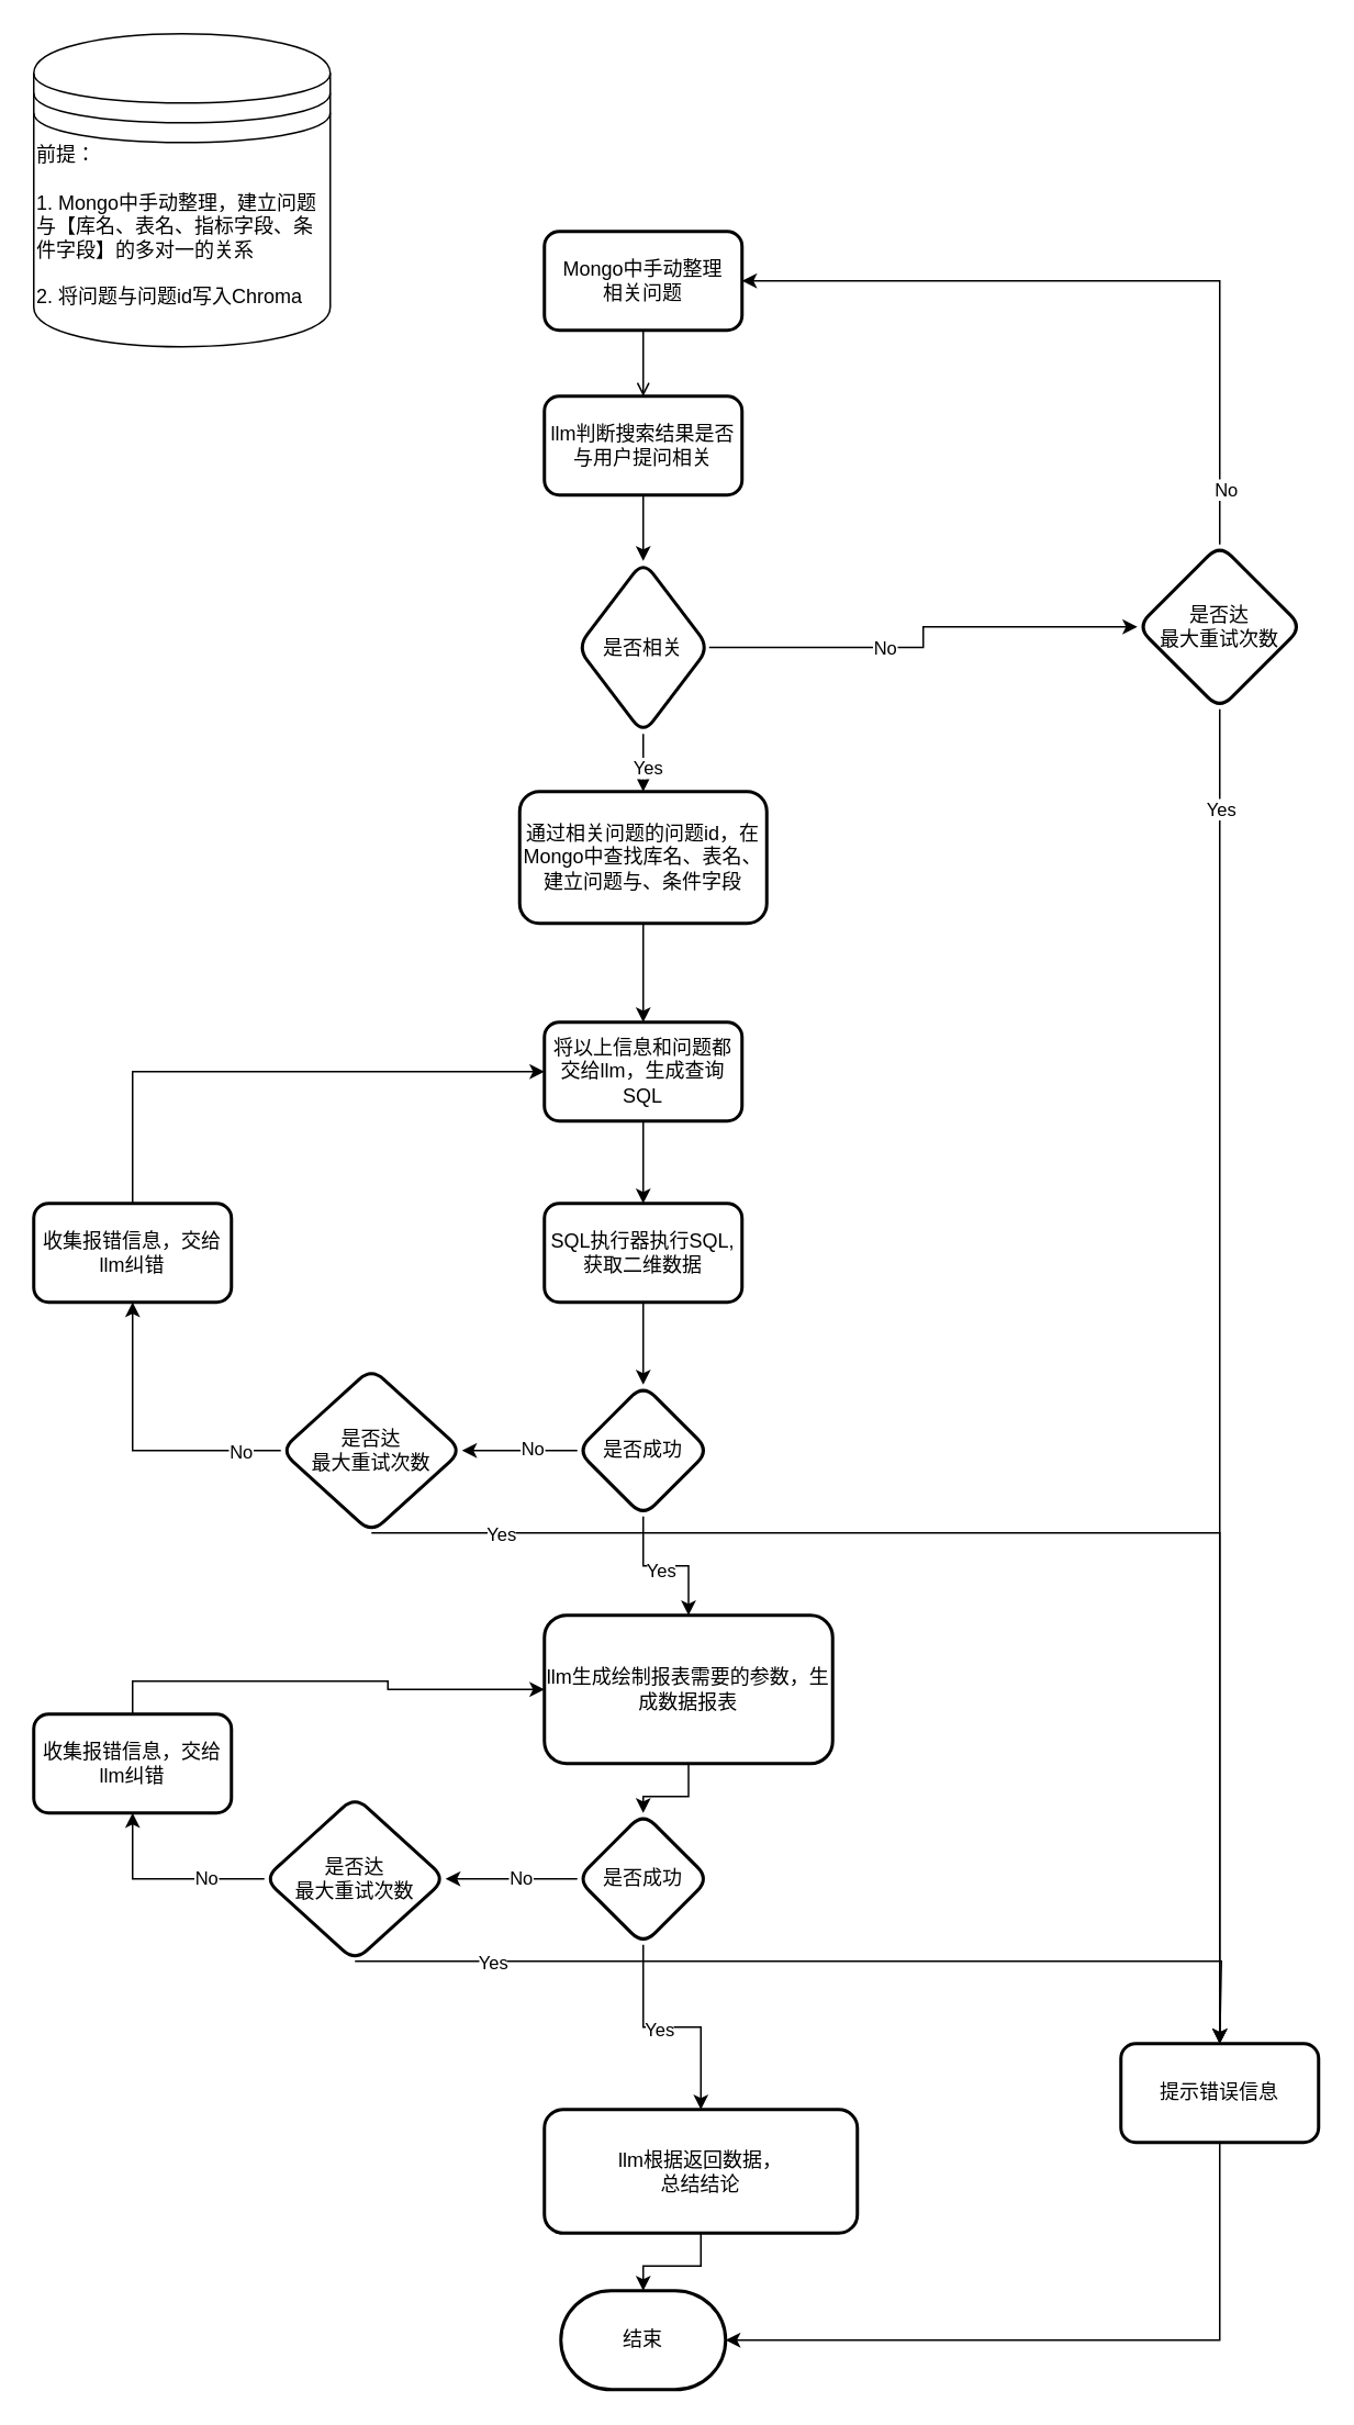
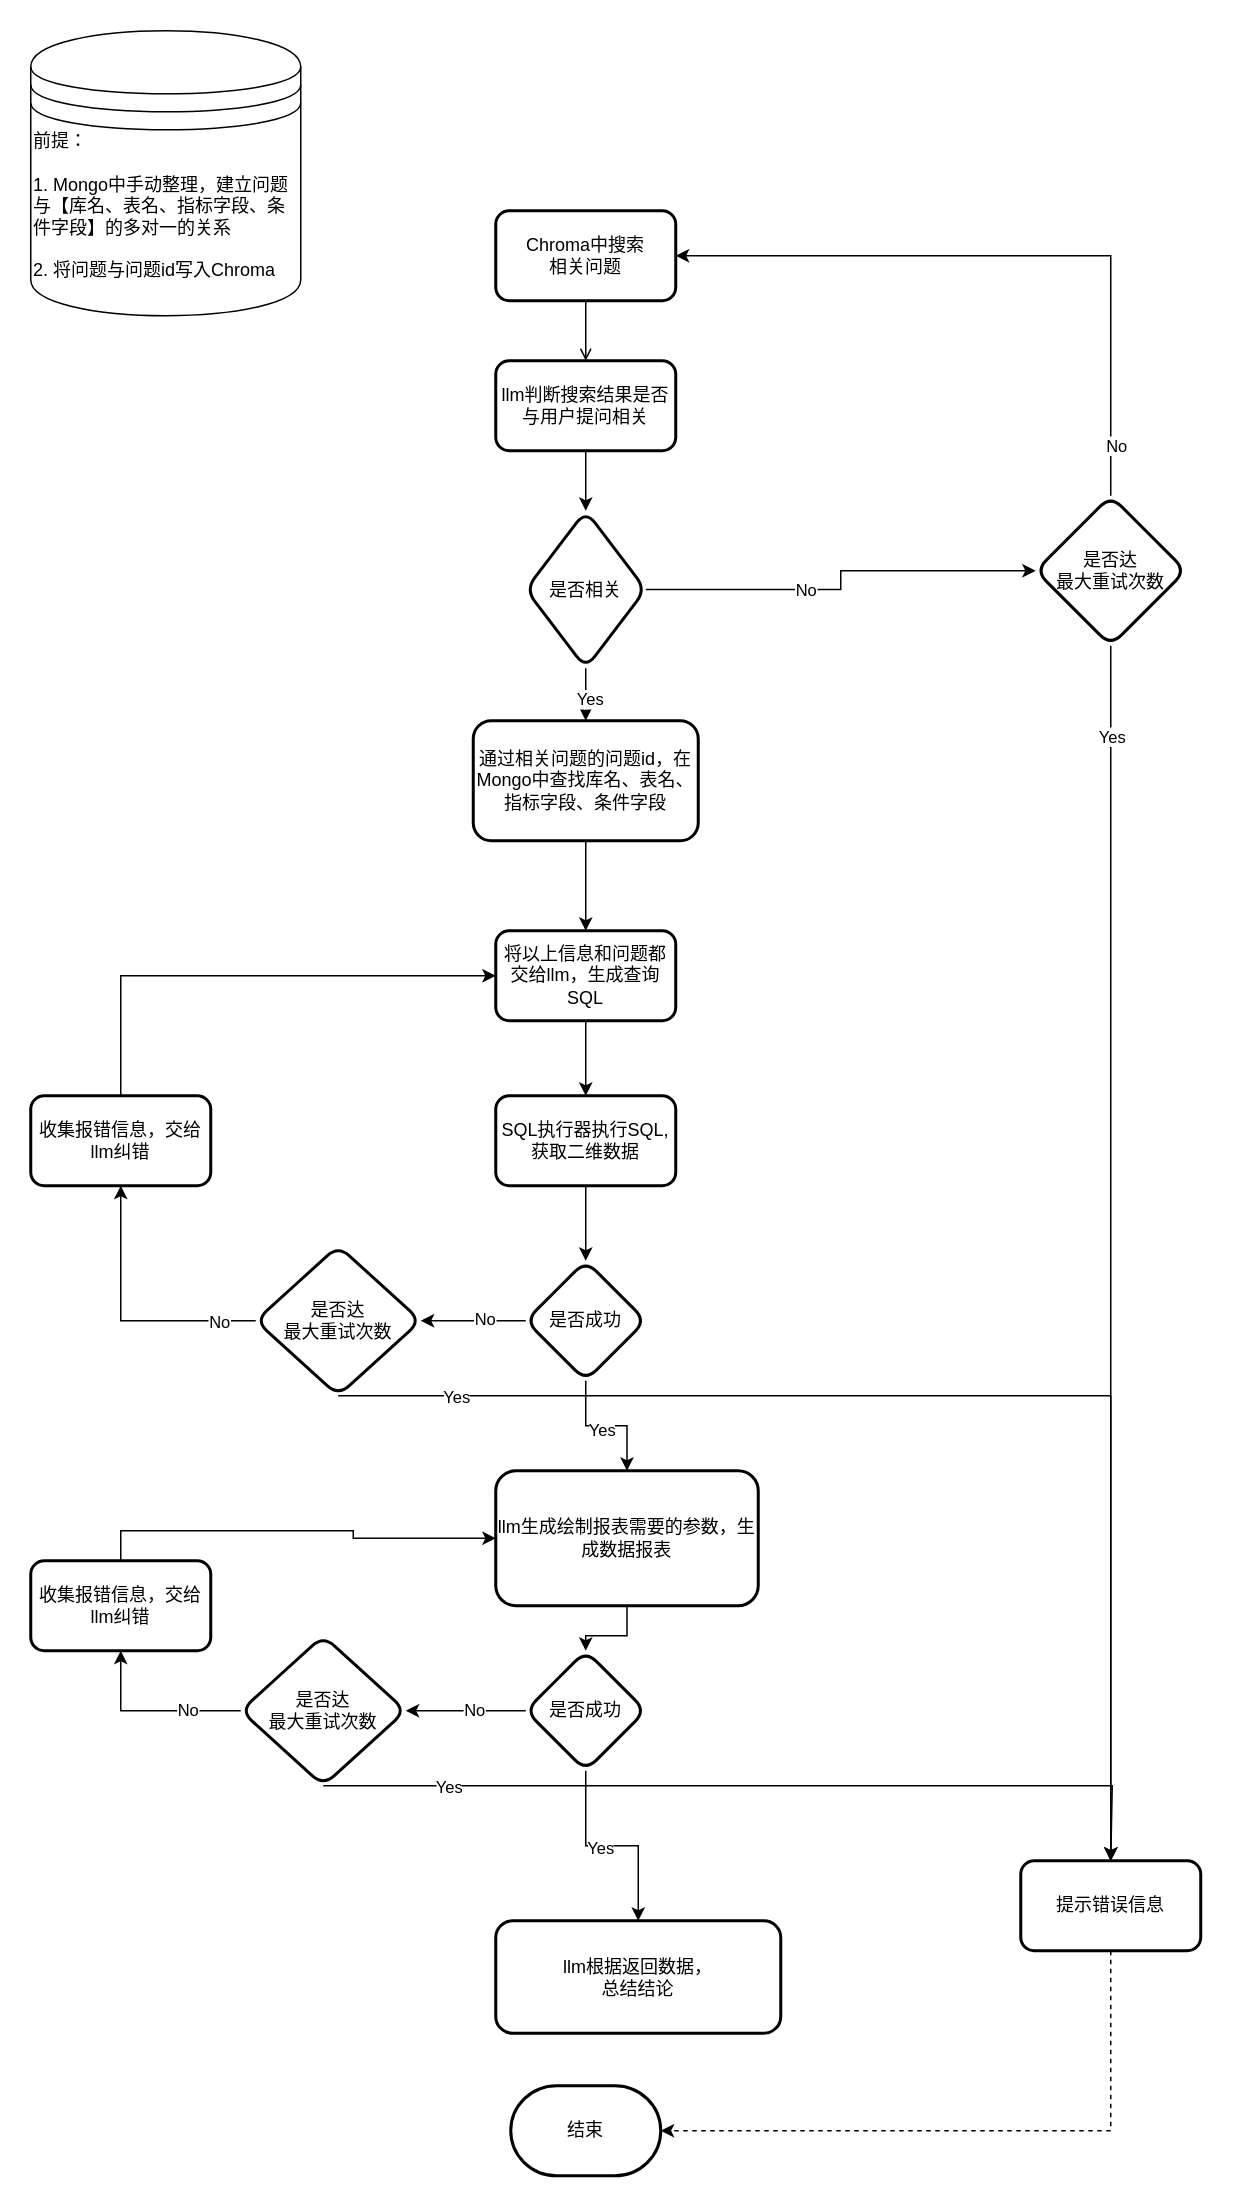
  <mxCell id="0" />
  <mxCell id="1" parent="0" />
  <mxCell id="2" value="&lt;div&gt;前提：&lt;/div&gt;&lt;div&gt;&lt;br&gt;&lt;/div&gt;1. Mongo中手动整理，建立问题与【库名、表名、指标字段、条件字段】的多对一的关系&lt;div&gt;&lt;br&gt;&lt;div&gt;2. 将问题与问题id写入Chroma&lt;/div&gt;&lt;/div&gt;" style="shape=datastore;whiteSpace=wrap;html=1;align=left;verticalAlign=top;" vertex="1" parent="1"><mxGeometry x="20" y="20" width="180" height="190" as="geometry" /></mxCell>
  <mxCell id="3" value="" style="edgeStyle=orthogonalEdgeStyle;rounded=0;orthogonalLoop=1;jettySize=auto;html=1;endArrow=open;" edge="1" parent="1" source="4" target="11"><mxGeometry relative="1" as="geometry" /></mxCell>
- <mxCell id="4" value="Mongo中手动整理&lt;div&gt;相关问题&lt;/div&gt;" style="rounded=1;whiteSpace=wrap;html=1;strokeWidth=2;" vertex="1" parent="1"><mxGeometry x="330" y="140" width="120" height="60" as="geometry" /></mxCell>
+ <mxCell id="4" value="Chroma中搜索&lt;div&gt;相关问题&lt;/div&gt;" style="rounded=1;whiteSpace=wrap;html=1;strokeWidth=2;" vertex="1" parent="1"><mxGeometry x="330" y="140" width="120" height="60" as="geometry" /></mxCell>
  <mxCell id="5" value="" style="edgeStyle=orthogonalEdgeStyle;rounded=0;orthogonalLoop=1;jettySize=auto;html=1;" edge="1" parent="1" source="9" target="13"><mxGeometry relative="1" as="geometry" /></mxCell>
  <mxCell id="6" value="Yes" style="edgeLabel;html=1;align=center;verticalAlign=middle;resizable=0;points=[];" vertex="1" connectable="0" parent="5"><mxGeometry x="-0.1" y="-2" relative="1" as="geometry"><mxPoint as="offset" /></mxGeometry></mxCell>
  <mxCell id="7" value="" style="edgeStyle=orthogonalEdgeStyle;rounded=0;orthogonalLoop=1;jettySize=auto;html=1;" edge="1" parent="1" source="9" target="32"><mxGeometry relative="1" as="geometry" /></mxCell>
  <mxCell id="8" value="No" style="edgeLabel;html=1;align=center;verticalAlign=middle;resizable=0;points=[];" vertex="1" connectable="0" parent="7"><mxGeometry x="-0.225" relative="1" as="geometry"><mxPoint as="offset" /></mxGeometry></mxCell>
  <mxCell id="9" value="是否相关" style="rhombus;whiteSpace=wrap;html=1;rounded=1;strokeWidth=2;" vertex="1" parent="1"><mxGeometry x="350" y="340" width="80" height="105" as="geometry" /></mxCell>
  <mxCell id="10" style="edgeStyle=orthogonalEdgeStyle;rounded=0;orthogonalLoop=1;jettySize=auto;html=1;exitX=0.5;exitY=1;exitDx=0;exitDy=0;" edge="1" parent="1" source="11" target="9"><mxGeometry relative="1" as="geometry" /></mxCell>
  <mxCell id="11" value="llm判断搜索结果是否与用户提问相关" style="whiteSpace=wrap;html=1;rounded=1;strokeWidth=2;" vertex="1" parent="1"><mxGeometry x="330" y="240" width="120" height="60" as="geometry" /></mxCell>
  <mxCell id="12" value="" style="edgeStyle=orthogonalEdgeStyle;rounded=0;orthogonalLoop=1;jettySize=auto;html=1;" edge="1" parent="1" source="13" target="15"><mxGeometry relative="1" as="geometry" /></mxCell>
- <mxCell id="13" value="通过相关问题的问题id，在Mongo中查找库名、表名、建立问题与、条件字段" style="whiteSpace=wrap;html=1;rounded=1;strokeWidth=2;" vertex="1" parent="1"><mxGeometry x="315" y="480" width="150" height="80" as="geometry" /></mxCell>
+ <mxCell id="13" value="通过相关问题的问题id，在Mongo中查找库名、表名、指标字段、条件字段" style="whiteSpace=wrap;html=1;rounded=1;strokeWidth=2;" vertex="1" parent="1"><mxGeometry x="315" y="480" width="150" height="80" as="geometry" /></mxCell>
  <mxCell id="14" value="" style="edgeStyle=orthogonalEdgeStyle;rounded=0;orthogonalLoop=1;jettySize=auto;html=1;" edge="1" parent="1" source="15" target="17"><mxGeometry relative="1" as="geometry" /></mxCell>
  <mxCell id="15" value="将以上信息和问题都交给llm，生成查询SQL" style="whiteSpace=wrap;html=1;rounded=1;strokeWidth=2;" vertex="1" parent="1"><mxGeometry x="330" y="620" width="120" height="60" as="geometry" /></mxCell>
  <mxCell id="16" value="" style="edgeStyle=orthogonalEdgeStyle;rounded=0;orthogonalLoop=1;jettySize=auto;html=1;" edge="1" parent="1" source="17" target="22"><mxGeometry relative="1" as="geometry" /></mxCell>
  <mxCell id="17" value="SQL执行器执行SQL,&lt;div&gt;获取二维数据&lt;/div&gt;" style="whiteSpace=wrap;html=1;rounded=1;strokeWidth=2;" vertex="1" parent="1"><mxGeometry x="330" y="730" width="120" height="60" as="geometry" /></mxCell>
  <mxCell id="18" value="" style="edgeStyle=orthogonalEdgeStyle;rounded=0;orthogonalLoop=1;jettySize=auto;html=1;" edge="1" parent="1" source="22" target="24"><mxGeometry relative="1" as="geometry" /></mxCell>
  <mxCell id="19" value="Yes" style="edgeLabel;html=1;align=center;verticalAlign=middle;resizable=0;points=[];" vertex="1" connectable="0" parent="18"><mxGeometry x="-0.089" y="-2" relative="1" as="geometry"><mxPoint as="offset" /></mxGeometry></mxCell>
  <mxCell id="20" style="edgeStyle=orthogonalEdgeStyle;rounded=0;orthogonalLoop=1;jettySize=auto;html=1;exitX=0;exitY=0.5;exitDx=0;exitDy=0;entryX=1;entryY=0.5;entryDx=0;entryDy=0;" edge="1" parent="1" source="22" target="48"><mxGeometry relative="1" as="geometry" /></mxCell>
  <mxCell id="21" value="No" style="edgeLabel;html=1;align=center;verticalAlign=middle;resizable=0;points=[];" vertex="1" connectable="0" parent="20"><mxGeometry x="-0.188" y="-2" relative="1" as="geometry"><mxPoint as="offset" /></mxGeometry></mxCell>
  <mxCell id="22" value="是否成功" style="rhombus;whiteSpace=wrap;html=1;rounded=1;strokeWidth=2;" vertex="1" parent="1"><mxGeometry x="350" y="840" width="80" height="80" as="geometry" /></mxCell>
  <mxCell id="23" style="edgeStyle=orthogonalEdgeStyle;rounded=0;orthogonalLoop=1;jettySize=auto;html=1;exitX=0.5;exitY=1;exitDx=0;exitDy=0;entryX=0.5;entryY=0;entryDx=0;entryDy=0;" edge="1" parent="1" source="24" target="41"><mxGeometry relative="1" as="geometry" /></mxCell>
  <mxCell id="24" value="llm生成绘制报表需要的参数，生成数据报表" style="whiteSpace=wrap;html=1;rounded=1;strokeWidth=2;" vertex="1" parent="1"><mxGeometry x="330" y="980" width="175" height="90" as="geometry" /></mxCell>
  <mxCell id="25" value="llm根据返回数据，&lt;div&gt;总结结论&lt;/div&gt;" style="whiteSpace=wrap;html=1;rounded=1;strokeWidth=2;" vertex="1" parent="1"><mxGeometry x="330" y="1280" width="190" height="75" as="geometry" /></mxCell>
  <mxCell id="26" value="结束" style="strokeWidth=2;html=1;shape=mxgraph.flowchart.terminator;whiteSpace=wrap;" vertex="1" parent="1"><mxGeometry x="340" y="1390" width="100" height="60" as="geometry" /></mxCell>
- <mxCell id="27" style="edgeStyle=orthogonalEdgeStyle;rounded=0;orthogonalLoop=1;jettySize=auto;html=1;exitX=0.5;exitY=1;exitDx=0;exitDy=0;entryX=0.5;entryY=0;entryDx=0;entryDy=0;entryPerimeter=0;" edge="1" parent="1" source="25" target="26"><mxGeometry relative="1" as="geometry" /></mxCell>
  <mxCell id="28" style="edgeStyle=orthogonalEdgeStyle;rounded=0;orthogonalLoop=1;jettySize=auto;html=1;exitX=0;exitY=0.5;exitDx=0;exitDy=0;entryX=1;entryY=0.5;entryDx=0;entryDy=0;" edge="1" parent="1" source="32" target="4"><mxGeometry relative="1" as="geometry"><Array as="points"><mxPoint x="740" y="170" /></Array></mxGeometry></mxCell>
  <mxCell id="29" value="No" style="edgeLabel;html=1;align=center;verticalAlign=middle;resizable=0;points=[];" vertex="1" connectable="0" parent="28"><mxGeometry x="-0.862" y="-3" relative="1" as="geometry"><mxPoint y="-3" as="offset" /></mxGeometry></mxCell>
  <mxCell id="30" value="" style="edgeStyle=orthogonalEdgeStyle;rounded=0;orthogonalLoop=1;jettySize=auto;html=1;" edge="1" parent="1" source="32" target="33"><mxGeometry relative="1" as="geometry" /></mxCell>
  <mxCell id="31" value="Yes" style="edgeLabel;html=1;align=center;verticalAlign=middle;resizable=0;points=[];" vertex="1" connectable="0" parent="30"><mxGeometry x="-0.909" relative="1" as="geometry"><mxPoint y="23" as="offset" /></mxGeometry></mxCell>
  <mxCell id="32" value="是否达&lt;div&gt;最大重试次数&lt;/div&gt;" style="rhombus;whiteSpace=wrap;html=1;rounded=1;strokeWidth=2;direction=south;" vertex="1" parent="1"><mxGeometry x="690" y="330" width="100" height="100" as="geometry" /></mxCell>
  <mxCell id="33" value="提示错误信息" style="whiteSpace=wrap;html=1;rounded=1;strokeWidth=2;" vertex="1" parent="1"><mxGeometry x="680" y="1240" width="120" height="60" as="geometry" /></mxCell>
- <mxCell id="34" style="edgeStyle=orthogonalEdgeStyle;rounded=0;orthogonalLoop=1;jettySize=auto;html=1;exitX=0.5;exitY=1;exitDx=0;exitDy=0;entryX=1;entryY=0.5;entryDx=0;entryDy=0;entryPerimeter=0;" edge="1" parent="1" source="33" target="26"><mxGeometry relative="1" as="geometry" /></mxCell>
+ <mxCell id="34" style="edgeStyle=orthogonalEdgeStyle;rounded=0;orthogonalLoop=1;jettySize=auto;html=1;exitX=0.5;exitY=1;exitDx=0;exitDy=0;entryX=1;entryY=0.5;entryDx=0;entryDy=0;entryPerimeter=0;dashed=1;" edge="1" parent="1" source="33" target="26"><mxGeometry relative="1" as="geometry" /></mxCell>
  <mxCell id="35" style="edgeStyle=orthogonalEdgeStyle;rounded=0;orthogonalLoop=1;jettySize=auto;html=1;exitX=0.5;exitY=0;exitDx=0;exitDy=0;entryX=0;entryY=0.5;entryDx=0;entryDy=0;" edge="1" parent="1" source="36" target="15"><mxGeometry relative="1" as="geometry" /></mxCell>
  <mxCell id="36" value="收集报错信息，交给llm纠错" style="whiteSpace=wrap;html=1;rounded=1;strokeWidth=2;" vertex="1" parent="1"><mxGeometry x="20" y="730" width="120" height="60" as="geometry" /></mxCell>
  <mxCell id="37" style="edgeStyle=orthogonalEdgeStyle;rounded=0;orthogonalLoop=1;jettySize=auto;html=1;exitX=0.5;exitY=1;exitDx=0;exitDy=0;entryX=0.5;entryY=0;entryDx=0;entryDy=0;" edge="1" parent="1" source="41" target="25"><mxGeometry relative="1" as="geometry" /></mxCell>
  <mxCell id="38" value="Yes" style="edgeLabel;html=1;align=center;verticalAlign=middle;resizable=0;points=[];" vertex="1" connectable="0" parent="37"><mxGeometry x="-0.133" y="-1" relative="1" as="geometry"><mxPoint as="offset" /></mxGeometry></mxCell>
  <mxCell id="39" style="edgeStyle=orthogonalEdgeStyle;rounded=0;orthogonalLoop=1;jettySize=auto;html=1;exitX=0;exitY=0.5;exitDx=0;exitDy=0;entryX=1;entryY=0.5;entryDx=0;entryDy=0;" edge="1" parent="1" source="41" target="53"><mxGeometry relative="1" as="geometry" /></mxCell>
  <mxCell id="40" value="No" style="edgeLabel;html=1;align=center;verticalAlign=middle;resizable=0;points=[];" vertex="1" connectable="0" parent="39"><mxGeometry x="-0.125" y="-1" relative="1" as="geometry"><mxPoint as="offset" /></mxGeometry></mxCell>
  <mxCell id="41" value="是否成功" style="rhombus;whiteSpace=wrap;html=1;rounded=1;strokeWidth=2;" vertex="1" parent="1"><mxGeometry x="350" y="1100" width="80" height="80" as="geometry" /></mxCell>
  <mxCell id="42" style="edgeStyle=orthogonalEdgeStyle;rounded=0;orthogonalLoop=1;jettySize=auto;html=1;exitX=0.5;exitY=0;exitDx=0;exitDy=0;entryX=0;entryY=0.5;entryDx=0;entryDy=0;" edge="1" parent="1" source="43" target="24"><mxGeometry relative="1" as="geometry" /></mxCell>
  <mxCell id="43" value="收集报错信息，交给llm纠错" style="whiteSpace=wrap;html=1;rounded=1;strokeWidth=2;" vertex="1" parent="1"><mxGeometry x="20" y="1040" width="120" height="60" as="geometry" /></mxCell>
  <mxCell id="44" style="edgeStyle=orthogonalEdgeStyle;rounded=0;orthogonalLoop=1;jettySize=auto;html=1;exitX=0;exitY=0.5;exitDx=0;exitDy=0;entryX=0.5;entryY=1;entryDx=0;entryDy=0;" edge="1" parent="1" source="48" target="36"><mxGeometry relative="1" as="geometry" /></mxCell>
  <mxCell id="45" value="No" style="edgeLabel;html=1;align=center;verticalAlign=middle;resizable=0;points=[];" vertex="1" connectable="0" parent="44"><mxGeometry x="-0.584" y="4" relative="1" as="geometry"><mxPoint x="12" y="-4" as="offset" /></mxGeometry></mxCell>
  <mxCell id="46" style="edgeStyle=orthogonalEdgeStyle;rounded=0;orthogonalLoop=1;jettySize=auto;html=1;exitX=0.5;exitY=1;exitDx=0;exitDy=0;entryX=0.5;entryY=0;entryDx=0;entryDy=0;" edge="1" parent="1" source="48" target="33"><mxGeometry relative="1" as="geometry"><Array as="points"><mxPoint x="740" y="930" /></Array></mxGeometry></mxCell>
  <mxCell id="47" value="Yes" style="edgeLabel;html=1;align=center;verticalAlign=middle;resizable=0;points=[];" vertex="1" connectable="0" parent="46"><mxGeometry x="-0.81" relative="1" as="geometry"><mxPoint as="offset" /></mxGeometry></mxCell>
  <mxCell id="48" value="是否达&lt;div&gt;最大重试次数&lt;/div&gt;" style="rhombus;whiteSpace=wrap;html=1;rounded=1;strokeWidth=2;" vertex="1" parent="1"><mxGeometry x="170" y="830" width="110" height="100" as="geometry" /></mxCell>
  <mxCell id="49" style="edgeStyle=orthogonalEdgeStyle;rounded=0;orthogonalLoop=1;jettySize=auto;html=1;exitX=0;exitY=0.5;exitDx=0;exitDy=0;entryX=0.5;entryY=1;entryDx=0;entryDy=0;" edge="1" parent="1" source="53" target="43"><mxGeometry relative="1" as="geometry" /></mxCell>
  <mxCell id="50" value="No" style="edgeLabel;html=1;align=center;verticalAlign=middle;resizable=0;points=[];" vertex="1" connectable="0" parent="49"><mxGeometry x="-0.4" y="-1" relative="1" as="geometry"><mxPoint as="offset" /></mxGeometry></mxCell>
  <mxCell id="51" style="edgeStyle=orthogonalEdgeStyle;rounded=0;orthogonalLoop=1;jettySize=auto;html=1;exitX=0.5;exitY=1;exitDx=0;exitDy=0;" edge="1" parent="1" source="53"><mxGeometry relative="1" as="geometry"><mxPoint x="740" y="1240" as="targetPoint" /><Array as="points"><mxPoint x="741" y="1190" /></Array></mxGeometry></mxCell>
  <mxCell id="52" value="Yes" style="edgeLabel;html=1;align=center;verticalAlign=middle;resizable=0;points=[];" vertex="1" connectable="0" parent="51"><mxGeometry x="-0.712" relative="1" as="geometry"><mxPoint as="offset" /></mxGeometry></mxCell>
  <mxCell id="53" value="是否达&lt;div&gt;最大重试次数&lt;/div&gt;" style="rhombus;whiteSpace=wrap;html=1;rounded=1;strokeWidth=2;" vertex="1" parent="1"><mxGeometry x="160" y="1090" width="110" height="100" as="geometry" /></mxCell>
